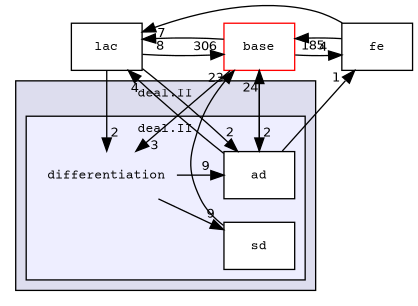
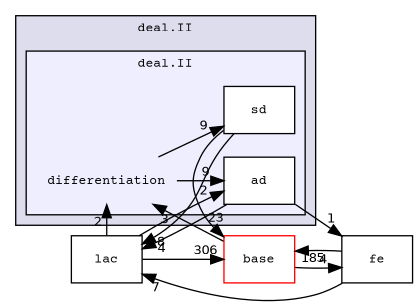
  digraph {
    compound=true
    rankdir=LR
    fontname="Courier Prime"
    node [fontname="Courier Prime" fontsize=10 shape=box]
    edge [headlabel=2 labeldistance=1.5 labelfontname=Helvetica labelfontsize=10 fontname="Courier Prime"]
    n1 [label=differentiation shape=plaintext]
    n2 [color=black fillcolor=white label=ad style=filled]
    n3 [color=black fillcolor=white label=sd style=filled]
    n4 [label=lac]
    n5 [color=red fillcolor=white label=base style=filled]
    n6 [label=fe]
    subgraph cluster_1 {
      bgcolor="#ddddee"
      fontsize=10
      label="deal.II"
      pencolor=black
      subgraph cluster_2 {
        bgcolor="#eeeeff"
        fontsize=10
        pencolor=black
        n1
        n2
        n3
      }
    }
    n1 -> n2 [headlabel=9]
    n1 -> n3 [headlabel=9]
    n2 -> n4 [headlabel=4]
-   n2 -> n5 [headlabel=24]
    n2 -> n6 [headlabel=1]
    n3 -> n5 [headlabel=23]
    n4 -> n1
    n4 -> n2
    n4 -> n5 [headlabel=306]
    n5 -> n1 [headlabel=3]
-   n5 -> n2
-   n5 -> n4 [headlabel=8]
+   n3 -> n4 [headlabel=8]
    n5 -> n6 [headlabel=4]
    n6 -> n4 [headlabel=7]
    n6 -> n5 [headlabel=185]
  }
